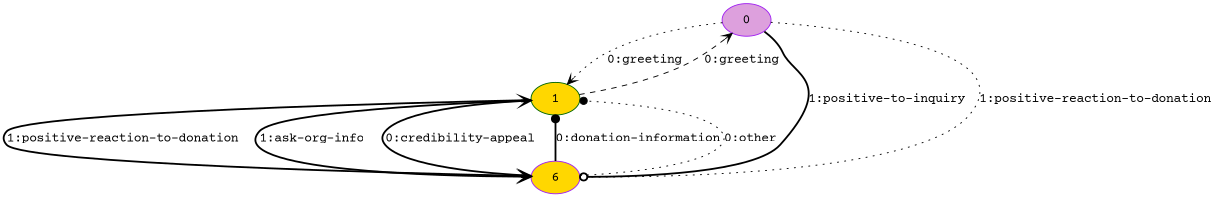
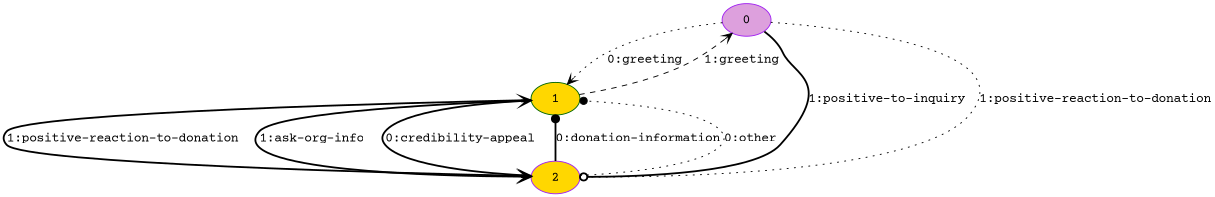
  digraph {
    fontname="Courier Prime"
    node [color=purple fillcolor=gold fontname="Courier Prime" style=filled]
    edge [arrowhead=vee fontname="Courier Prime" style=bold]
    0 [fillcolor=plum]
    1 [color=darkgreen]
-   2 [label=6]
+   2
    0 -> 1 [label="0:greeting" style=dotted]
    0 -> 2 [arrowhead=odot label="1:positive-to-inquiry"]
    0 -> 2 [arrowhead=odot label="1:positive-reaction-to-donation" style=dotted]
-   1 -> 0 [label="0:greeting" style=dashed]
+   1 -> 0 [label="1:greeting" style=dashed]
    1 -> 2 [label="1:positive-reaction-to-donation"]
    1 -> 2 [label="1:ask-org-info"]
    2 -> 1 [label="0:credibility-appeal"]
    2 -> 1 [arrowhead=dot label="0:donation-information"]
    2 -> 1 [arrowhead=dot label="0:other" style=dotted]
  }
